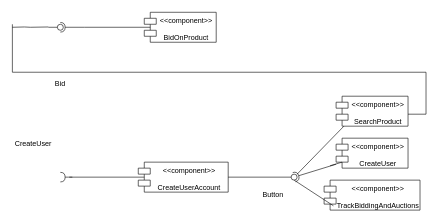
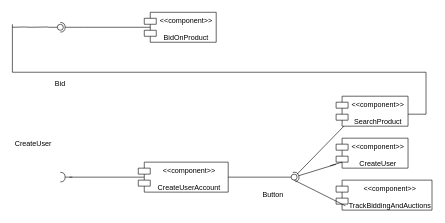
  <mxCell id="0" />
  <mxCell id="1" parent="0" />
  <mxCell id="2" value="" style="rounded=0;orthogonalLoop=1;jettySize=auto;html=1;endArrow=halfCircle;endFill=0;endSize=6;strokeWidth=1;sketch=0;fontSize=12;curved=1;" parent="1" source="6" target="3" edge="1"><mxGeometry relative="1" as="geometry"><mxPoint x="135" y="295" as="sourcePoint" /></mxGeometry></mxCell>
  <mxCell id="3" value="" style="ellipse;whiteSpace=wrap;html=1;align=center;aspect=fixed;fillColor=none;strokeColor=none;resizable=0;perimeter=centerPerimeter;rotatable=0;allowArrows=0;points=[];outlineConnect=1;" parent="1" vertex="1"><mxGeometry x="110" y="290" width="10" height="10" as="geometry" /></mxCell>
  <mxCell id="4" value="&amp;lt;&amp;lt;component&amp;gt;&amp;gt;&lt;div&gt;&lt;br&gt;&lt;/div&gt;&lt;div&gt;CreateUserAccount&lt;/div&gt;" style="shape=module;align=left;spacingLeft=20;align=center;verticalAlign=top;whiteSpace=wrap;html=1;" parent="1" vertex="1"><mxGeometry x="230" y="270" width="150" height="50" as="geometry" /></mxCell>
  <mxCell id="5" value="CreateUser" style="text;html=1;align=center;verticalAlign=middle;whiteSpace=wrap;rounded=0;" parent="1" vertex="1"><mxGeometry x="25" y="225" width="60" height="30" as="geometry" /></mxCell>
  <mxCell id="6" value="" style="line;strokeWidth=1;fillColor=none;align=left;verticalAlign=middle;spacingTop=-1;spacingLeft=3;spacingRight=3;rotatable=0;labelPosition=right;points=[];portConstraint=eastwest;strokeColor=inherit;" parent="1" vertex="1"><mxGeometry x="115" y="291" width="125" height="8" as="geometry" /></mxCell>
  <mxCell id="7" value="" style="rounded=0;orthogonalLoop=1;jettySize=auto;html=1;endArrow=halfCircle;endFill=0;endSize=6;strokeWidth=1;sketch=0;fontSize=12;curved=1;" parent="1" target="8" edge="1"><mxGeometry relative="1" as="geometry"><mxPoint x="120" y="295" as="sourcePoint" /></mxGeometry></mxCell>
  <mxCell id="8" value="" style="ellipse;whiteSpace=wrap;html=1;align=center;aspect=fixed;fillColor=none;strokeColor=none;resizable=0;perimeter=centerPerimeter;rotatable=0;allowArrows=0;points=[];outlineConnect=1;" parent="1" vertex="1"><mxGeometry x="95" y="290" width="10" height="10" as="geometry" /></mxCell>
  <mxCell id="9" value="" style="rounded=0;orthogonalLoop=1;jettySize=auto;html=1;endArrow=halfCircle;endFill=0;endSize=6;strokeWidth=1;sketch=0;" parent="1" source="13" target="11" edge="1"><mxGeometry relative="1" as="geometry"><mxPoint x="510" y="295" as="sourcePoint" /></mxGeometry></mxCell>
  <mxCell id="10" value="" style="rounded=0;orthogonalLoop=1;jettySize=auto;html=1;endArrow=oval;endFill=0;sketch=0;sourcePerimeterSpacing=0;targetPerimeterSpacing=0;endSize=10;exitX=1;exitY=0.5;exitDx=0;exitDy=0;" parent="1" source="4" target="11" edge="1"><mxGeometry relative="1" as="geometry"><mxPoint x="470" y="295" as="sourcePoint" /></mxGeometry></mxCell>
  <mxCell id="11" value="" style="ellipse;whiteSpace=wrap;html=1;align=center;aspect=fixed;fillColor=none;strokeColor=none;resizable=0;perimeter=centerPerimeter;rotatable=0;allowArrows=0;points=[];outlineConnect=1;" parent="1" vertex="1"><mxGeometry x="485" y="290" width="10" height="10" as="geometry" /></mxCell>
  <mxCell id="12" value="Button" style="text;html=1;align=center;verticalAlign=middle;whiteSpace=wrap;rounded=0;" parent="1" vertex="1"><mxGeometry x="425" y="310" width="60" height="30" as="geometry" /></mxCell>
  <mxCell id="13" value="&amp;lt;&amp;lt;component&amp;gt;&amp;gt;&lt;div&gt;&lt;br&gt;&lt;/div&gt;&lt;div&gt;CreateUser&lt;/div&gt;" style="shape=module;align=left;spacingLeft=20;align=center;verticalAlign=top;whiteSpace=wrap;html=1;" parent="1" vertex="1"><mxGeometry x="560" y="230" width="120" height="50" as="geometry" /></mxCell>
  <mxCell id="14" value="" style="endArrow=none;html=1;rounded=0;" parent="1" edge="1"><mxGeometry width="50" height="50" relative="1" as="geometry"><mxPoint x="550" y="276" as="sourcePoint" /><mxPoint x="570" y="270" as="targetPoint" /></mxGeometry></mxCell>
  <mxCell id="15" value="&amp;lt;&amp;lt;component&amp;gt;&amp;gt;&lt;div&gt;&lt;br&gt;&lt;/div&gt;&lt;div&gt;SearchProduct&lt;/div&gt;" style="shape=module;align=left;spacingLeft=20;align=center;verticalAlign=top;whiteSpace=wrap;html=1;" parent="1" vertex="1"><mxGeometry x="560" y="160" width="120" height="50" as="geometry" /></mxCell>
  <mxCell id="16" value="" style="endArrow=none;html=1;rounded=0;" parent="1" edge="1"><mxGeometry width="50" height="50" relative="1" as="geometry"><mxPoint x="495" y="290" as="sourcePoint" /><mxPoint x="573" y="210" as="targetPoint" /></mxGeometry></mxCell>
- <mxCell id="17" value="&amp;lt;&amp;lt;component&amp;gt;&amp;gt;&lt;div&gt;&lt;br&gt;&lt;/div&gt;&lt;div&gt;TrackBiddingAndAuctions&lt;/div&gt;" style="shape=module;align=left;spacingLeft=20;align=center;verticalAlign=top;whiteSpace=wrap;html=1;" parent="1" vertex="1"><mxGeometry x="540" y="300" width="160" height="50" as="geometry" /></mxCell>
+ <mxCell id="17" value="&amp;lt;&amp;lt;component&amp;gt;&amp;gt;&lt;div&gt;&lt;br&gt;&lt;/div&gt;&lt;div&gt;TrackBiddingAndAuctions&lt;/div&gt;" style="shape=module;align=left;spacingLeft=20;align=center;verticalAlign=top;whiteSpace=wrap;html=1;" parent="1" vertex="1"><mxGeometry x="560" y="300" width="160" height="50" as="geometry" /></mxCell>
  <mxCell id="18" value="" style="endArrow=none;html=1;rounded=0;entryX=0.097;entryY=0.856;entryDx=0;entryDy=0;entryPerimeter=0;" parent="1" target="17" edge="1"><mxGeometry width="50" height="50" relative="1" as="geometry"><mxPoint x="490" y="300" as="sourcePoint" /><mxPoint x="560" y="380" as="targetPoint" /></mxGeometry></mxCell>
  <mxCell id="19" value="" style="endArrow=none;html=1;rounded=0;" parent="1" edge="1"><mxGeometry width="50" height="50" relative="1" as="geometry"><mxPoint x="680" y="190" as="sourcePoint" /><mxPoint x="710" y="190" as="targetPoint" /></mxGeometry></mxCell>
  <mxCell id="20" value="" style="endArrow=none;html=1;rounded=0;" parent="1" edge="1"><mxGeometry width="50" height="50" relative="1" as="geometry"><mxPoint x="710" y="190" as="sourcePoint" /><mxPoint x="710" y="120" as="targetPoint" /></mxGeometry></mxCell>
  <mxCell id="21" value="" style="endArrow=none;html=1;rounded=0;" parent="1" edge="1"><mxGeometry width="50" height="50" relative="1" as="geometry"><mxPoint x="710" y="120" as="sourcePoint" /><mxPoint x="20" y="120" as="targetPoint" /></mxGeometry></mxCell>
  <mxCell id="22" value="" style="endArrow=none;html=1;rounded=0;" parent="1" edge="1"><mxGeometry width="50" height="50" relative="1" as="geometry"><mxPoint x="20" y="120" as="sourcePoint" /><mxPoint x="20" y="40" as="targetPoint" /></mxGeometry></mxCell>
  <mxCell id="23" value="" style="rounded=0;orthogonalLoop=1;jettySize=auto;html=1;endArrow=none;endFill=0;endSize=6;strokeWidth=1;sketch=0;" parent="1" edge="1"><mxGeometry width="50" height="50" relative="1" as="geometry"><mxPoint x="20" y="45" as="sourcePoint" /><mxPoint x="80" y="44.5" as="targetPoint" /><Array as="points"><mxPoint x="40" y="44.5" /><mxPoint x="50" y="45" /></Array></mxGeometry></mxCell>
  <mxCell id="24" value="" style="rounded=0;orthogonalLoop=1;jettySize=auto;html=1;endArrow=halfCircle;endFill=0;endSize=6;strokeWidth=1;sketch=0;" edge="1" target="26" parent="1" source="29"><mxGeometry relative="1" as="geometry"><mxPoint x="120" y="45" as="sourcePoint" /></mxGeometry></mxCell>
  <mxCell id="25" value="" style="rounded=0;orthogonalLoop=1;jettySize=auto;html=1;endArrow=oval;endFill=0;sketch=0;sourcePerimeterSpacing=0;targetPerimeterSpacing=0;endSize=10;" edge="1" target="26" parent="1"><mxGeometry relative="1" as="geometry"><mxPoint x="80" y="45" as="sourcePoint" /></mxGeometry></mxCell>
  <mxCell id="26" value="" style="ellipse;whiteSpace=wrap;html=1;align=center;aspect=fixed;fillColor=none;strokeColor=none;resizable=0;perimeter=centerPerimeter;rotatable=0;allowArrows=0;points=[];outlineConnect=1;" vertex="1" parent="1"><mxGeometry x="95" y="40" width="10" height="10" as="geometry" /></mxCell>
  <mxCell id="27" value="Bid" style="text;html=1;align=center;verticalAlign=middle;whiteSpace=wrap;rounded=0;" vertex="1" parent="1"><mxGeometry x="70" y="125" width="60" height="30" as="geometry" /></mxCell>
  <mxCell id="28" value="&amp;lt;&amp;lt;component&amp;gt;&amp;gt;&lt;div&gt;&lt;br&gt;&lt;/div&gt;&lt;div&gt;BidOnProduct&lt;/div&gt;" style="shape=module;align=left;spacingLeft=20;align=center;verticalAlign=top;whiteSpace=wrap;html=1;" vertex="1" parent="1"><mxGeometry x="240" y="20" width="120" height="50" as="geometry" /></mxCell>
  <mxCell id="29" value="" style="line;strokeWidth=1;fillColor=none;align=left;verticalAlign=middle;spacingTop=-1;spacingLeft=3;spacingRight=3;rotatable=0;labelPosition=right;points=[];portConstraint=eastwest;strokeColor=inherit;" vertex="1" parent="1"><mxGeometry x="140" y="41" width="110" height="8" as="geometry" /></mxCell>
